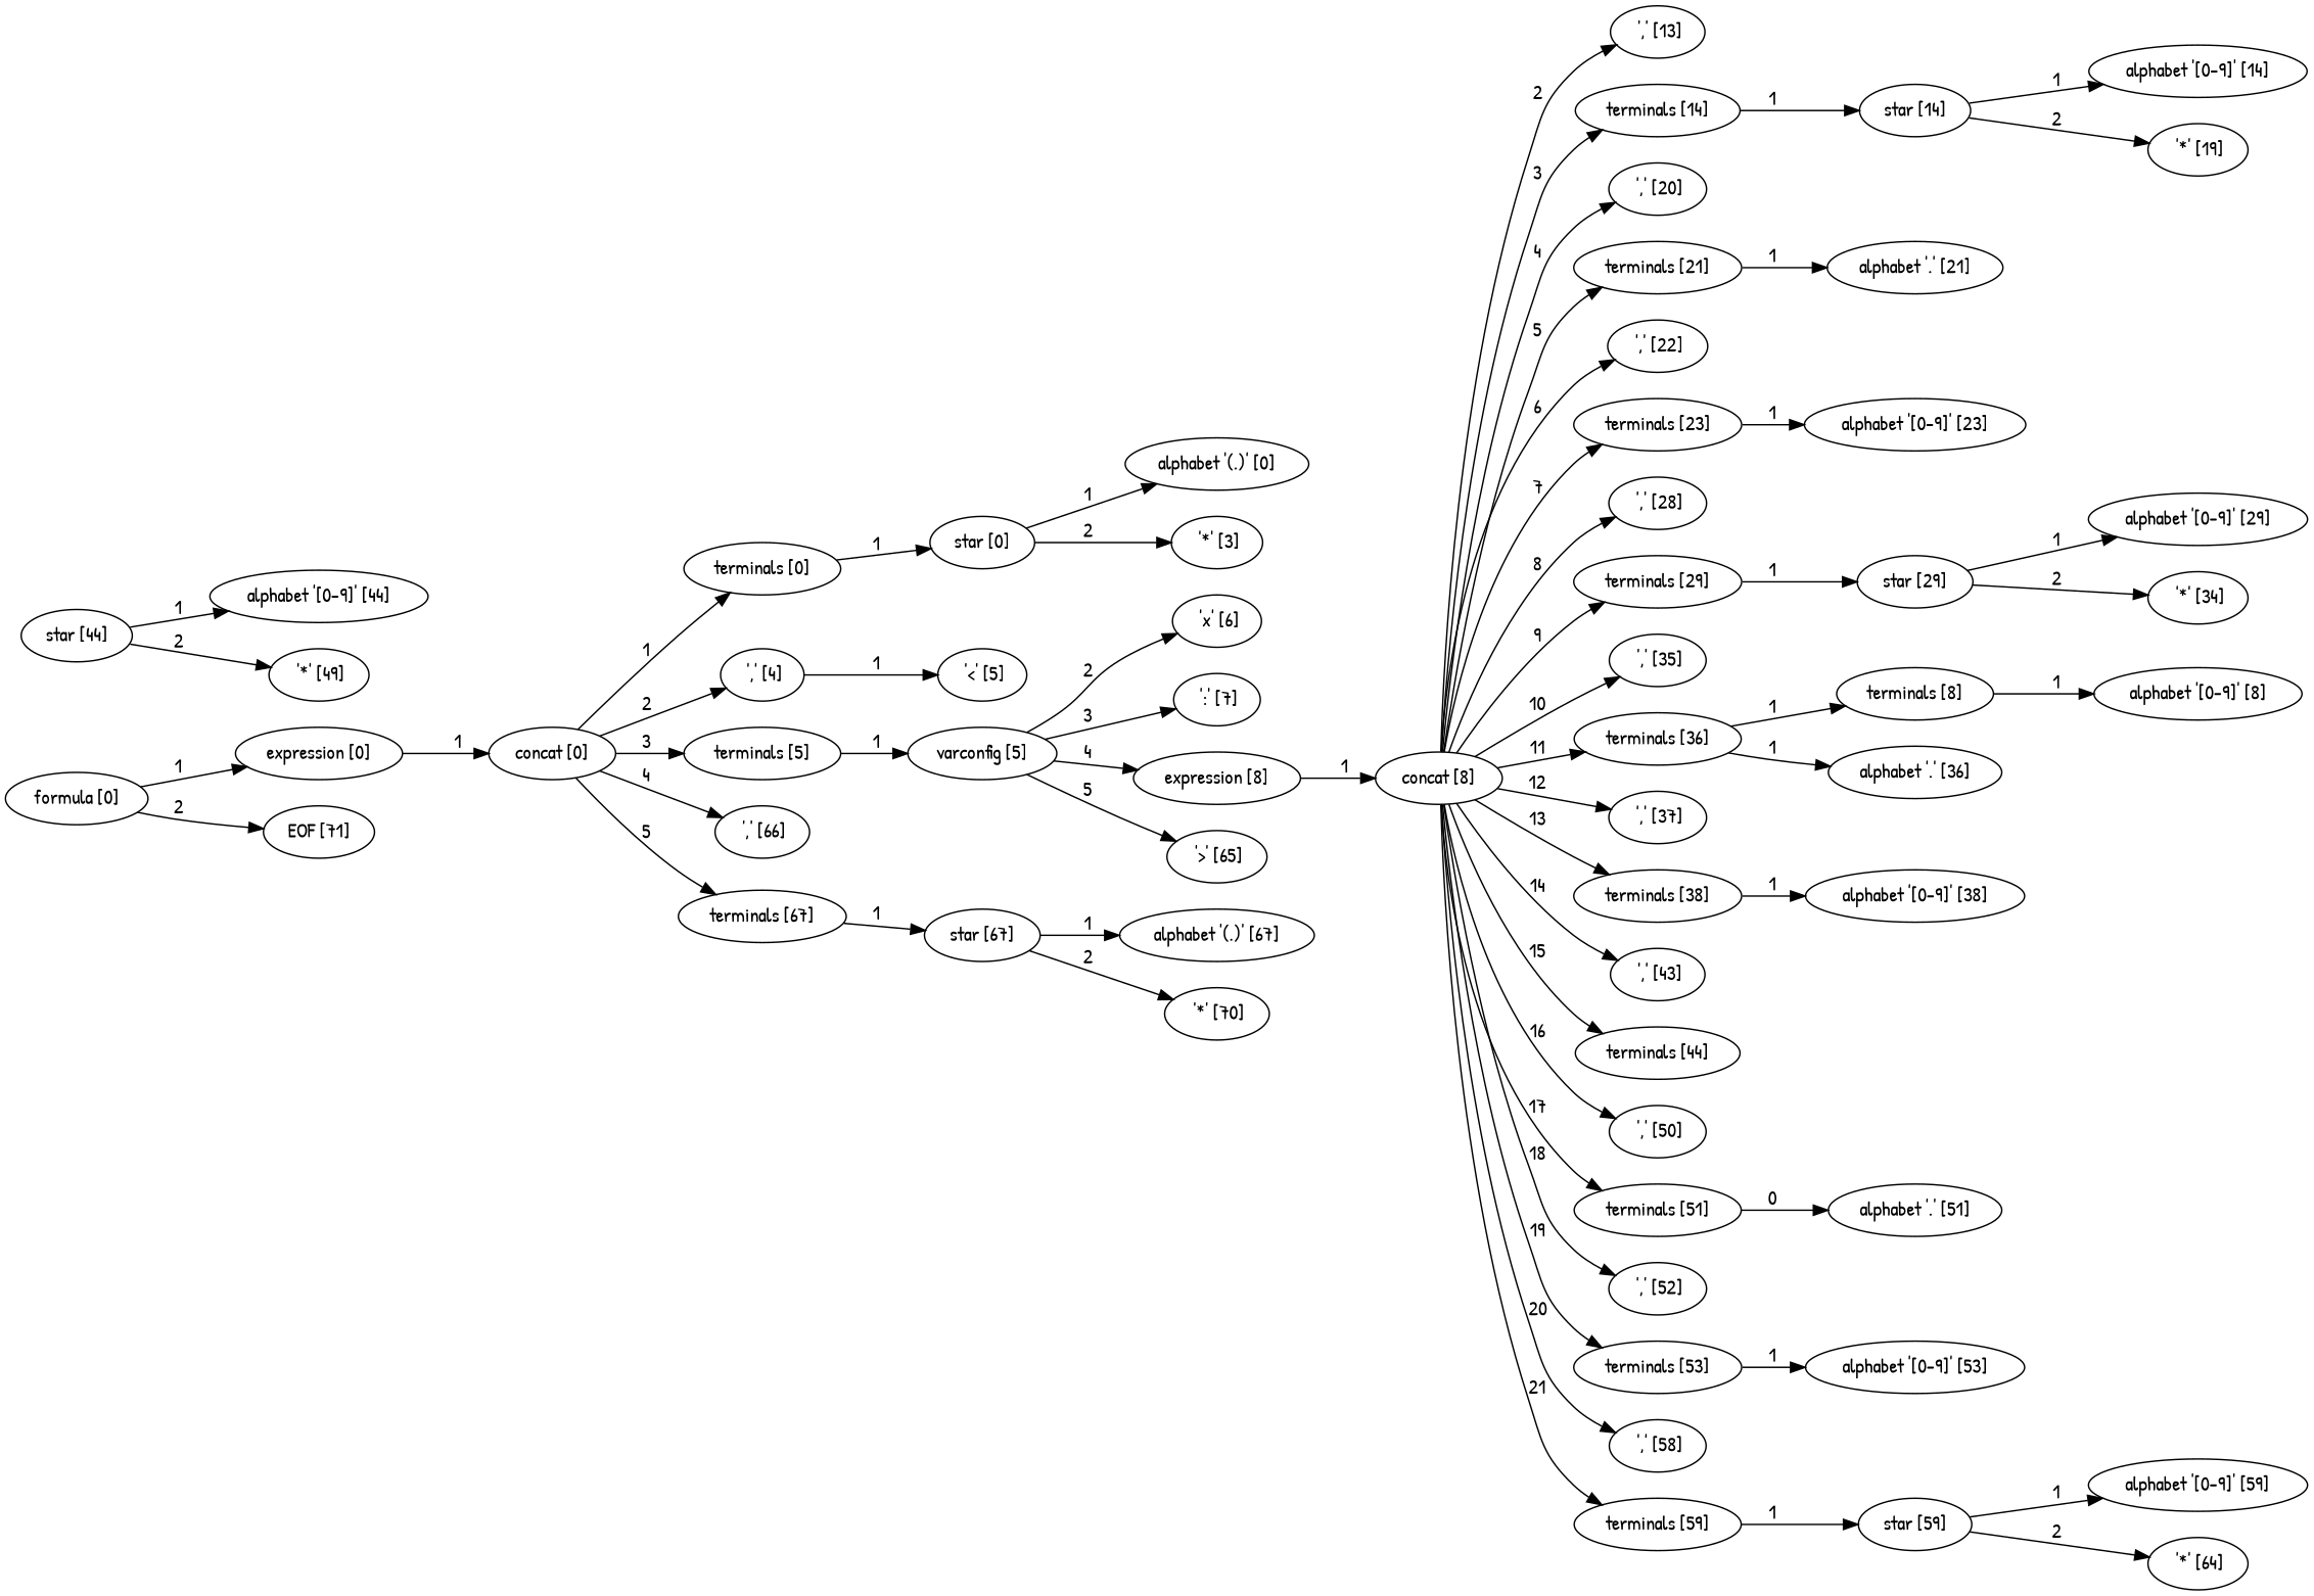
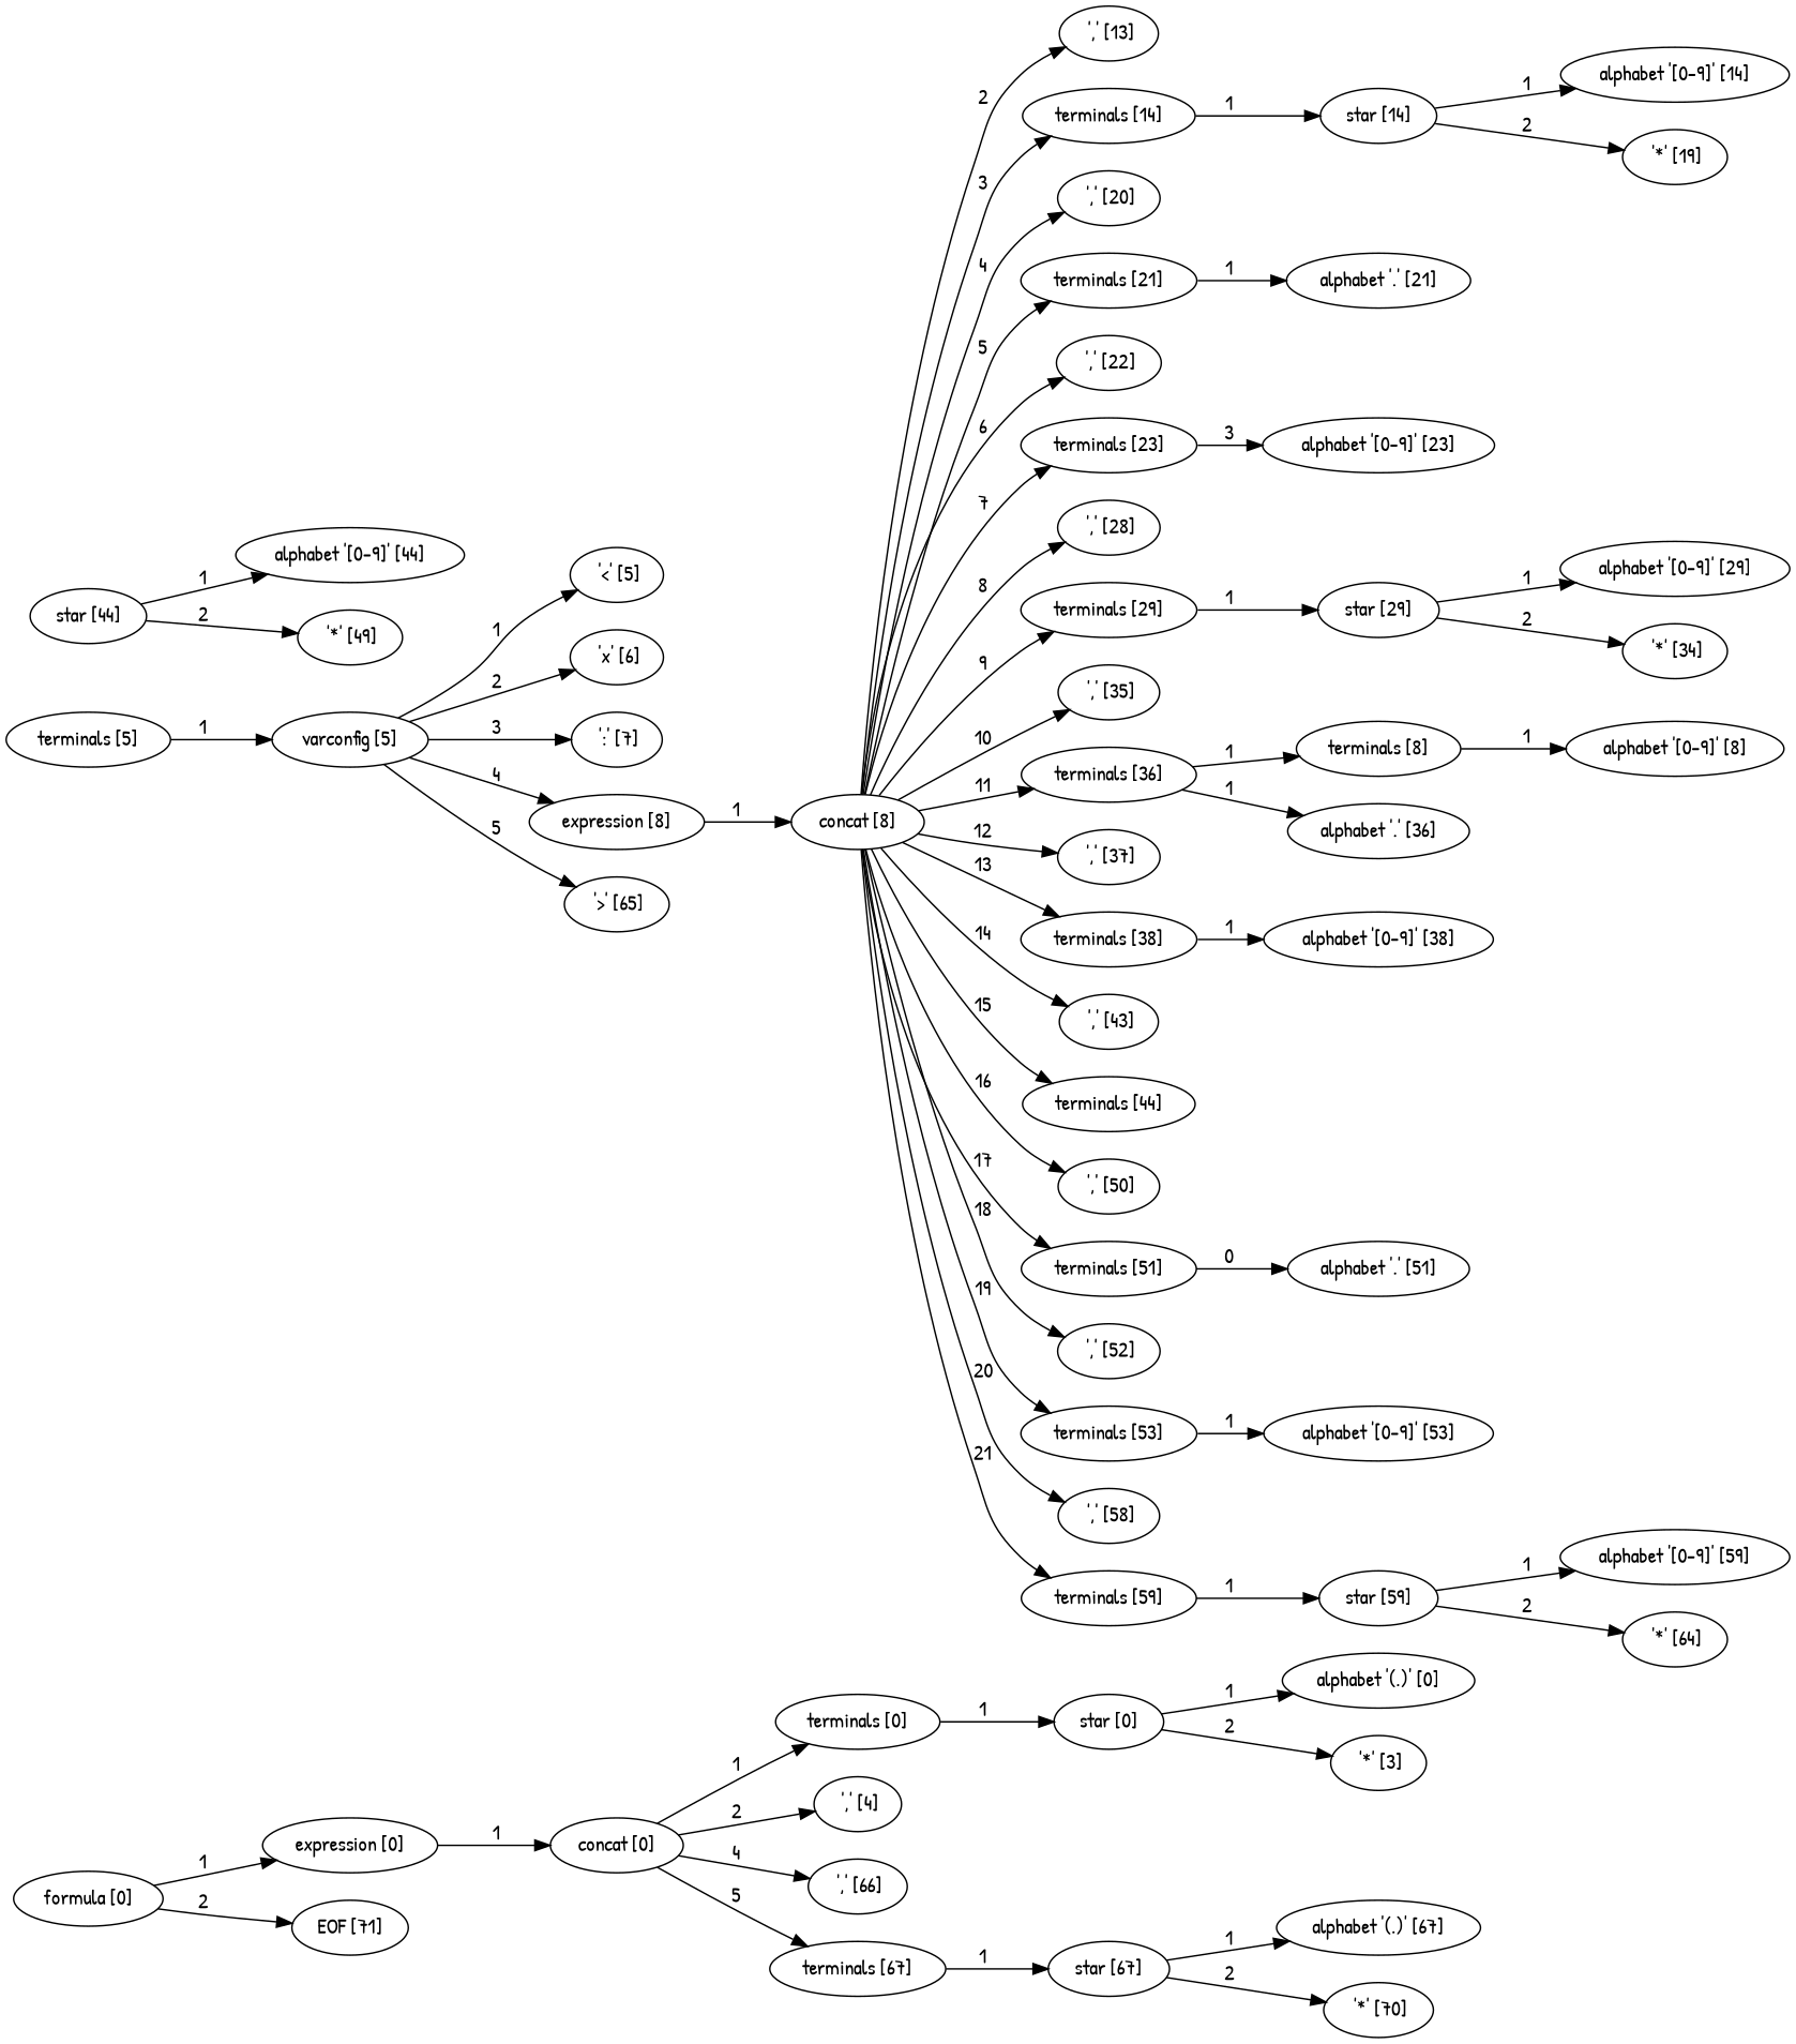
  digraph {
    fontname="Patrick Hand"
    rankdir=LR
    node [fontname="Patrick Hand"]
    edge [fontname="Patrick Hand"]
    n1 [label="formula [0]"]
    n2 [label="expression [0]"]
    n3 [label="EOF [71]"]
    n4 [label="concat [0]"]
    n5 [label="terminals [0]"]
    n6 [label=" ',' [4]"]
    n7 [label="terminals [5]"]
    n8 [label=" ',' [66]"]
    n9 [label="terminals [67]"]
    n10 [label="star [0]"]
    n11 [label="varconfig [5]"]
    n12 [label="star [67]"]
    n13 [label="alphabet '(.)' [0]"]
    n14 [label=" '*' [3]"]
    n15 [label=" '<' [5]"]
    n16 [label=" 'x' [6]"]
    n17 [label=" ':' [7]"]
    n18 [label="expression [8]"]
    n19 [label=" '>' [65]"]
    n20 [label="concat [8]"]
    n21 [label=" ',' [13]"]
    n22 [label="terminals [14]"]
    n23 [label=" ',' [20]"]
    n24 [label="terminals [21]"]
    n25 [label=" ',' [22]"]
    n26 [label="terminals [23]"]
    n27 [label=" ',' [28]"]
    n28 [label="terminals [29]"]
    n29 [label=" ',' [35]"]
    n30 [label="terminals [36]"]
    n31 [label=" ',' [37]"]
    n32 [label="terminals [38]"]
    n33 [label=" ',' [43]"]
    n34 [label="terminals [44]"]
    n35 [label=" ',' [50]"]
    n36 [label="terminals [51]"]
    n37 [label=" ',' [52]"]
    n38 [label="terminals [53]"]
    n39 [label=" ',' [58]"]
    n40 [label="terminals [59]"]
    n41 [label="terminals [8]"]
    n42 [label="alphabet '[0-9]' [8]"]
    n43 [label="star [14]"]
    n44 [label="alphabet '.' [21]"]
    n45 [label="alphabet '[0-9]' [23]"]
    n46 [label="star [29]"]
    n47 [label="alphabet '.' [36]"]
    n48 [label="alphabet '[0-9]' [38]"]
    n49 [label="alphabet '.' [51]"]
    n50 [label="alphabet '[0-9]' [53]"]
    n51 [label="star [59]"]
    n52 [label="alphabet '[0-9]' [14]"]
    n53 [label=" '*' [19]"]
    n54 [label="alphabet '[0-9]' [29]"]
    n55 [label=" '*' [34]"]
    n56 [label="star [44]"]
    n57 [label="alphabet '[0-9]' [44]"]
    n58 [label=" '*' [49]"]
    n59 [label="alphabet '[0-9]' [59]"]
    n60 [label=" '*' [64]"]
    n61 [label="alphabet '(.)' [67]"]
    n62 [label=" '*' [70]"]
    n1 -> n2 [label=1]
    n1 -> n3 [label=2]
    n2 -> n4 [label=1]
    n4 -> n5 [label=1]
    n4 -> n6 [label=2]
-   n4 -> n7 [label=3]
    n4 -> n8 [label=4]
    n4 -> n9 [label=5]
    n5 -> n10 [label=1]
    n7 -> n11 [label=1]
    n9 -> n12 [label=1]
    n10 -> n13 [label=1]
    n10 -> n14 [label=2]
-   n6 -> n15 [label=1]
+   n11 -> n15 [label=1]
    n11 -> n16 [label=2]
    n11 -> n17 [label=3]
    n11 -> n18 [label=4]
    n11 -> n19 [label=5]
    n12 -> n61 [label=1]
    n12 -> n62 [label=2]
    n18 -> n20 [label=1]
    n20 -> n21 [label=2]
    n20 -> n22 [label=3]
    n20 -> n23 [label=4]
    n20 -> n24 [label=5]
    n20 -> n25 [label=6]
    n20 -> n26 [label=7]
    n20 -> n27 [label=8]
    n20 -> n28 [label=9]
    n20 -> n29 [label=10]
    n20 -> n30 [label=11]
    n20 -> n31 [label=12]
    n20 -> n32 [label=13]
    n20 -> n33 [label=14]
    n20 -> n34 [label=15]
    n20 -> n35 [label=16]
    n20 -> n36 [label=17]
    n20 -> n37 [label=18]
    n20 -> n38 [label=19]
    n20 -> n39 [label=20]
    n20 -> n40 [label=21]
    n22 -> n43 [label=1]
    n24 -> n44 [label=1]
-   n26 -> n45 [label=1]
+   n26 -> n45 [label=3]
    n28 -> n46 [label=1]
    n30 -> n41 [label=1]
    n30 -> n47 [label=1]
    n32 -> n48 [label=1]
    n36 -> n49 [label=0]
    n38 -> n50 [label=1]
    n40 -> n51 [label=1]
    n41 -> n42 [label=1]
    n43 -> n52 [label=1]
    n43 -> n53 [label=2]
    n46 -> n54 [label=1]
    n46 -> n55 [label=2]
    n51 -> n59 [label=1]
    n51 -> n60 [label=2]
    n56 -> n57 [label=1]
    n56 -> n58 [label=2]
  }
